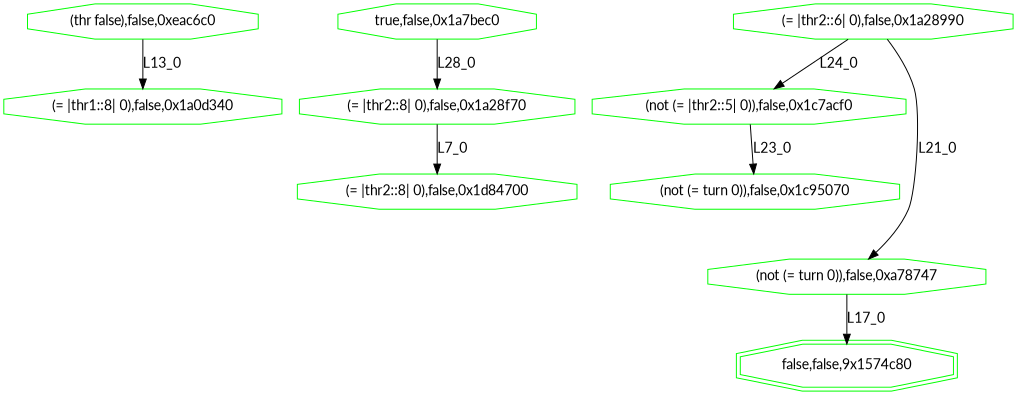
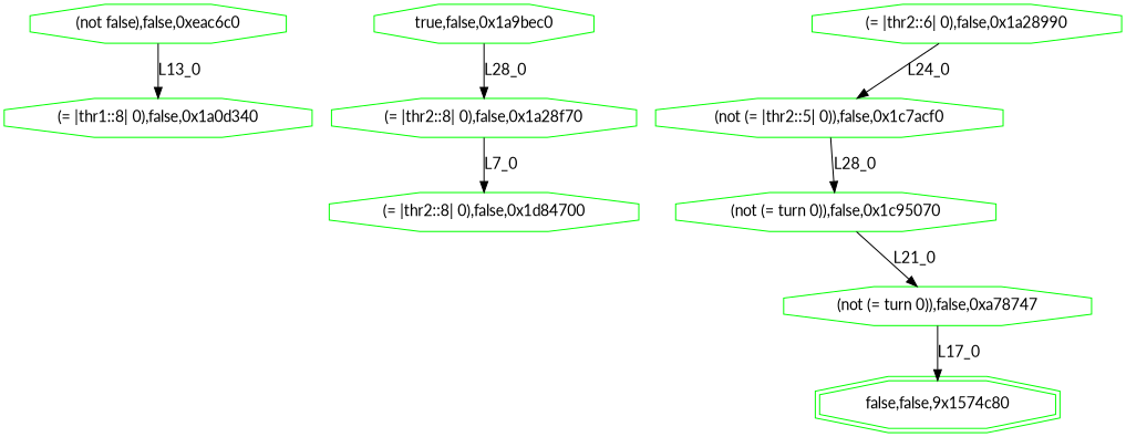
  digraph {
    fontname=Lato
    node [color=green fontname=Lato shape=octagon]
    edge [fontname=Lato]
-   n1 [label="(thr false),false,0xeac6c0"]
+   n1 [label="(not false),false,0xeac6c0"]
    n2 [label="(= |thr1::8| 0),false,0x1a0d340"]
-   n3 [label="true,false,0x1a7bec0"]
+   n3 [label="true,false,0x1a9bec0"]
    n4 [label="(= |thr2::8| 0),false,0x1a28f70"]
    n5 [label="(= |thr2::8| 0),false,0x1d84700"]
    n6 [label="(= |thr2::6| 0),false,0x1a28990"]
    n7 [label="(not (= |thr2::5| 0)),false,0x1c7acf0"]
    n8 [label="(not (= turn 0)),false,0x1c95070"]
    n9 [label="(not (= turn 0)),false,0xa78747"]
    n10 [label="false,false,9x1574c80" shape=doubleoctagon]
    n1 -> n2 [label=L13_0]
    n3 -> n4 [label=L28_0]
    n4 -> n5 [label=L7_0]
    n6 -> n7 [label=L24_0]
-   n7 -> n8 [label=L23_0]
-   n6 -> n9 [label=L21_0]
+   n7 -> n8 [label=L28_0]
+   n8 -> n9 [label=L21_0]
    n9 -> n10 [label=L17_0]
  }
